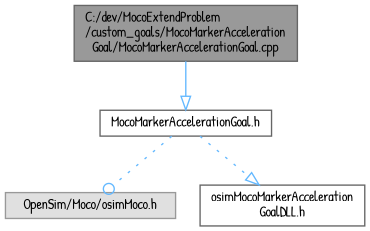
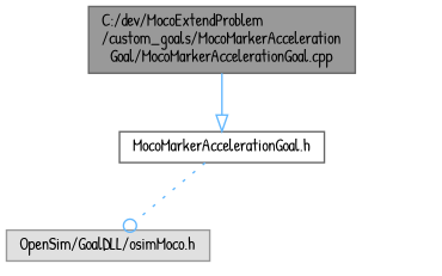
  digraph {
    fontname="Patrick Hand"
    node [color=grey40 fillcolor=white fontname="Patrick Hand" fontsize=10 shape=box style=filled]
    edge [arrowhead=onormal color=steelblue1 fontname="Patrick Hand" fontsize=10 labelfontname=Helvetica labelfontsize=10 style=dotted]
    n1 [color=gray40 fillcolor=grey60 fontcolor=black height=0.2 label="C:/dev/MocoExtendProblem\l/custom_goals/MocoMarkerAcceleration\lGoal/MocoMarkerAccelerationGoal.cpp" width=0.4]
    n2 [height=0.2 label="MocoMarkerAccelerationGoal.h" width=0.4]
-   n3 [color=grey60 fillcolor="#E0E0E0" height=0.2 label="OpenSim/Moco/osimMoco.h" width=0.4]
-   n4 [height=0.2 label="osimMocoMarkerAcceleration\lGoalDLL.h" width=0.4]
+   n3 [color=grey60 fillcolor="#E0E0E0" height=0.2 label="OpenSim/GoalDLL/osimMoco.h" width=0.4]
    n1 -> n2 [style=solid]
    n2 -> n3 [arrowhead=odot]
-   n2 -> n4
  }
